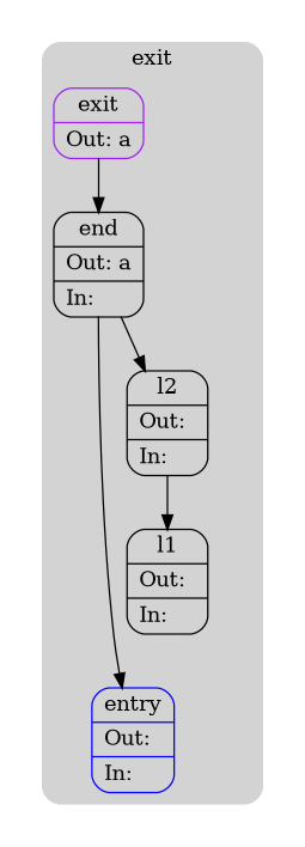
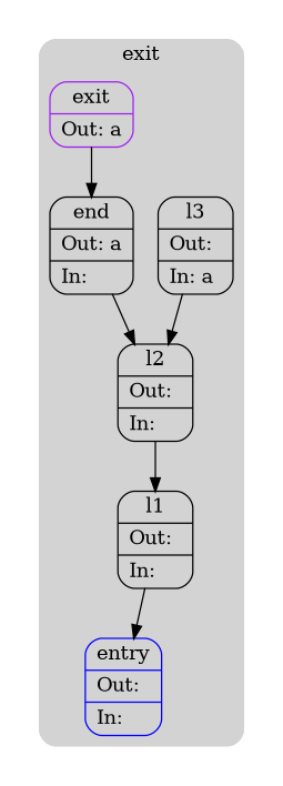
  digraph {
    compound=true
    node [color=black shape=Mrecord]
    n1 [color=blue label="{entry|Out: \l|In: \l}"]
    n2 [label="{l1|Out: \l|In: \l}"]
    n3 [label="{l2|Out: \l|In: \l}"]
+   n4 [label="{l3|Out: \l|In: a\l}"]
    n5 [label="{end|Out: a\l|In: \l}"]
    n6 [color=purple label="{exit|Out: a\l}"]
    subgraph cluster_1 {
      peripheries=0
      subgraph cluster_2 {
        peripheries=0
        subgraph cluster_3 {
          bgcolor=lightgray
          color=darkgray
          label=exit
          peripheries=0
          style=rounded
          n1
          n2
          n3
+         n4
          n5
          n6
        }
      }
    }
-   n5 -> n1
+   n2 -> n1
    n3 -> n2
+   n4 -> n3
    n5 -> n3
    n6 -> n5 [color=black]
  }
